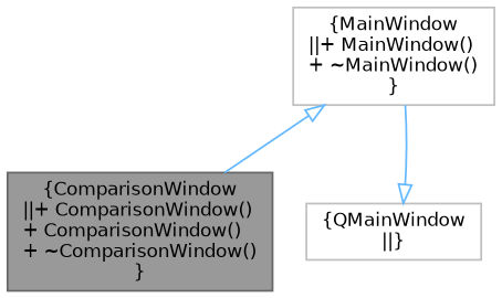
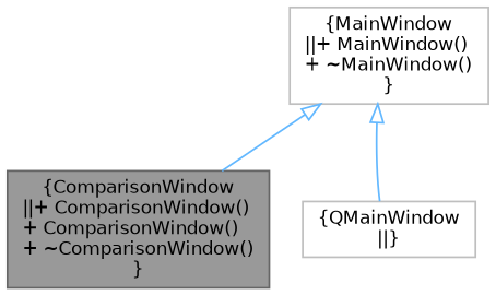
  digraph {
    node [color=grey75 fillcolor=white fontname=Helvetica fontsize=10 shape=box style=filled]
    edge [arrowtail=onormal color=steelblue1 dir=back fontname=Helvetica fontsize=10 labelfontname=Helvetica labelfontsize=10 style=solid]
    n1 [color=gray40 fillcolor=grey60 fontcolor=black height=0.2 label="{ComparisonWindow\n||+ ComparisonWindow()\l+ ComparisonWindow()\l+ ~ComparisonWindow()\l}" width=0.4]
    n2 [height=0.2 label="{MainWindow\n||+ MainWindow()\l+ ~MainWindow()\l}" width=0.4]
    n3 [height=0.2 label="{QMainWindow\n||}" width=0.4]
    n2 -> n1
-   n3 -> n2
+   n2 -> n3
  }
